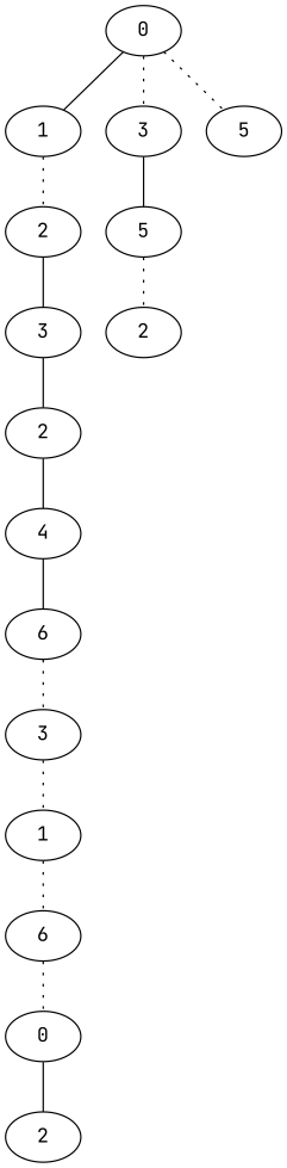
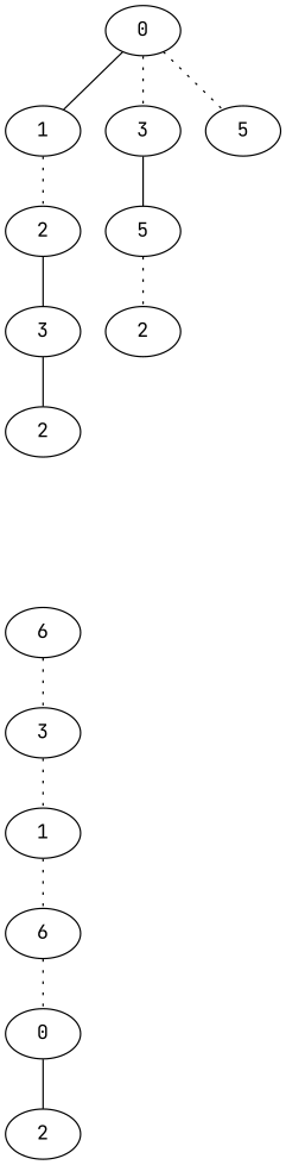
  graph {
    fontname="JetBrains Mono"
    node [fontname="JetBrains Mono"]
    edge [fontname="JetBrains Mono" style=dotted]
    n1 [label=0]
    n2 [label=1]
    n3 [label=3]
    n4 [label=5]
    n5 [label=2]
    n6 [label=3]
    n7 [label=2]
-   n8 [label=4]
    n9 [label=6]
    n10 [label=3]
    n11 [label=1]
    n12 [label=6]
    n13 [label=0]
    n14 [label=2]
    n15 [label=5]
    n16 [label=2]
    n1 -- n2 [style=""]
    n1 -- n3
    n1 -- n4
    n2 -- n5
    n3 -- n15 [style=""]
    n5 -- n6 [style=""]
    n6 -- n7 [style=""]
-   n7 -- n8 [style=""]
-   n8 -- n9 [style=""]
    n9 -- n10
    n10 -- n11
    n11 -- n12
    n12 -- n13
    n13 -- n14 [style=""]
    n15 -- n16
  }
